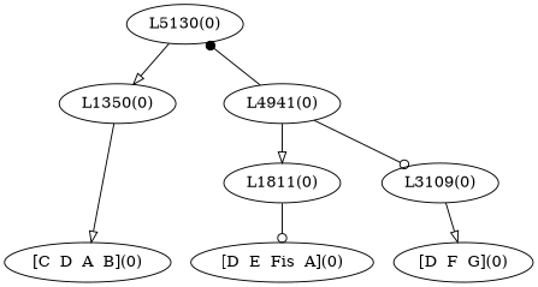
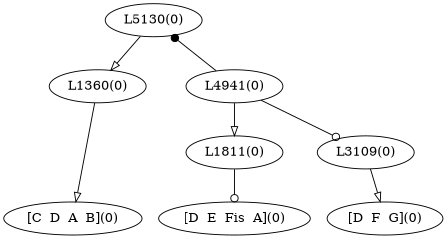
  digraph {
    edge [arrowhead=onormal]
    "L5130(0)"
    "L4941(0)"
-   "L1350(0)"
+   "L1350(0)" [label="L1360(0)"]
    "L1811(0)"
    "L3109(0)"
    "[D  E  Fis  A](0)"
    "[D  F  G](0)"
    "[C  D  A  B](0)"
    subgraph sub_1 {
      rank=min
      "L5130(0)"
    }
    subgraph sub_2 {
      rank=same
      "L4941(0)"
      "L1350(0)"
    }
    subgraph sub_3 {
      rank=same
      "L1811(0)"
      "L3109(0)"
    }
    subgraph sub_4 {
      rank=max
      "[D  E  Fis  A](0)"
      "[D  F  G](0)"
      "[C  D  A  B](0)"
    }
    "L5130(0)" -> "L1350(0)"
    "L4941(0)" -> "L5130(0)" [arrowhead=dot]
    "L4941(0)" -> "L1811(0)"
    "L4941(0)" -> "L3109(0)" [arrowhead=odot]
    "L1350(0)" -> "[C  D  A  B](0)"
    "L1811(0)" -> "[D  E  Fis  A](0)" [arrowhead=odot]
    "L3109(0)" -> "[D  F  G](0)"
  }
